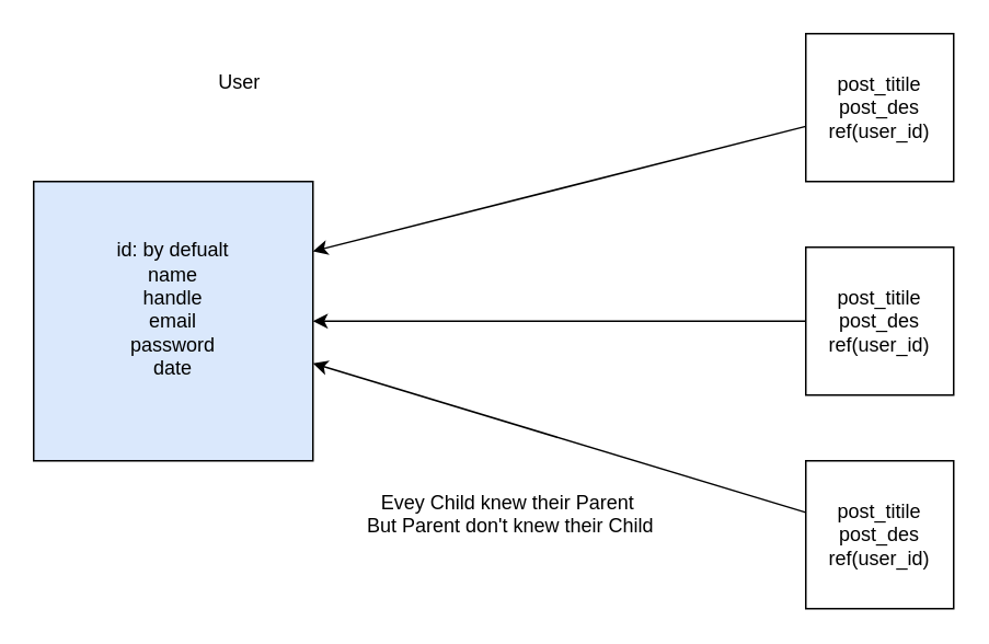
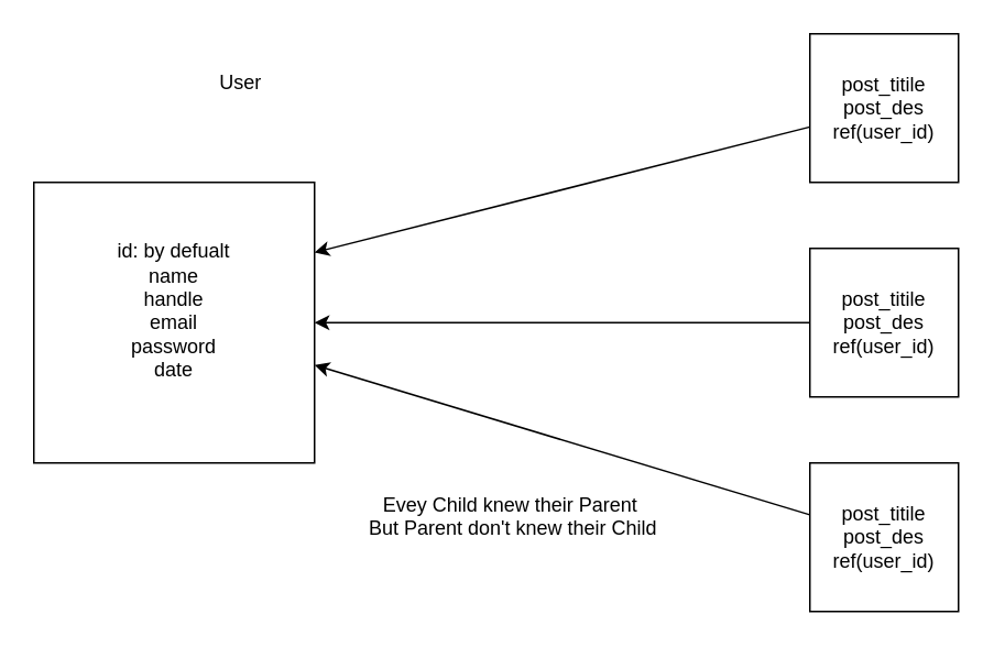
  <mxCell id="0" />
  <mxCell id="1" parent="0" />
- <mxCell id="2" value="id: by defualt&lt;div&gt;name&lt;/div&gt;&lt;div&gt;handle&lt;/div&gt;&lt;div&gt;email&lt;/div&gt;&lt;div&gt;password&lt;/div&gt;&lt;div&gt;date&lt;/div&gt;&lt;div&gt;&lt;br&gt;&lt;/div&gt;" style="whiteSpace=wrap;html=1;aspect=fixed;fillColor=#dae8fc;" vertex="1" parent="1"><mxGeometry x="20" y="110" width="170" height="170" as="geometry" /></mxCell>
+ <mxCell id="2" value="id: by defualt&lt;div&gt;name&lt;/div&gt;&lt;div&gt;handle&lt;/div&gt;&lt;div&gt;email&lt;/div&gt;&lt;div&gt;password&lt;/div&gt;&lt;div&gt;date&lt;/div&gt;&lt;div&gt;&lt;br&gt;&lt;/div&gt;" style="whiteSpace=wrap;html=1;aspect=fixed;" vertex="1" parent="1"><mxGeometry x="20" y="110" width="170" height="170" as="geometry" /></mxCell>
  <mxCell id="3" style="edgeStyle=none;html=1;entryX=1;entryY=0.25;entryDx=0;entryDy=0;" edge="1" parent="1" source="4" target="2"><mxGeometry relative="1" as="geometry" /></mxCell>
  <mxCell id="4" value="post_titile&lt;div&gt;post_des&lt;/div&gt;&lt;div&gt;ref(user_id)&lt;/div&gt;" style="whiteSpace=wrap;html=1;aspect=fixed;" vertex="1" parent="1"><mxGeometry x="490" y="20" width="90" height="90" as="geometry" /></mxCell>
  <mxCell id="5" value="&lt;span style=&quot;background-color: rgb(255, 255, 255);&quot;&gt;User&lt;/span&gt;" style="text;html=1;align=center;verticalAlign=middle;resizable=0;points=[];autosize=1;strokeColor=none;fillColor=none;" vertex="1" parent="1"><mxGeometry x="120" y="35" width="50" height="30" as="geometry" /></mxCell>
  <mxCell id="6" style="edgeStyle=none;html=1;entryX=1;entryY=0.5;entryDx=0;entryDy=0;" edge="1" parent="1" source="7" target="2"><mxGeometry relative="1" as="geometry" /></mxCell>
  <mxCell id="7" value="post_titile&lt;div&gt;post_des&lt;/div&gt;&lt;div&gt;ref(user_id)&lt;/div&gt;" style="whiteSpace=wrap;html=1;aspect=fixed;" vertex="1" parent="1"><mxGeometry x="490" y="150" width="90" height="90" as="geometry" /></mxCell>
  <mxCell id="8" style="edgeStyle=none;html=1;" edge="1" parent="1" source="9" target="2"><mxGeometry relative="1" as="geometry" /></mxCell>
  <mxCell id="9" value="post_titile&lt;div&gt;post_des&lt;/div&gt;&lt;div&gt;ref(user_id)&lt;/div&gt;" style="whiteSpace=wrap;html=1;aspect=fixed;" vertex="1" parent="1"><mxGeometry x="490" y="280" width="90" height="90" as="geometry" /></mxCell>
  <mxCell id="10" value="Evey Child knew their Parent&amp;nbsp;&lt;div&gt;But Parent don't knew their Child&lt;/div&gt;&lt;div&gt;&lt;br&gt;&lt;/div&gt;" style="text;html=1;align=center;verticalAlign=middle;resizable=0;points=[];autosize=1;strokeColor=none;fillColor=none;" vertex="1" parent="1"><mxGeometry x="210" y="290" width="200" height="60" as="geometry" /></mxCell>
